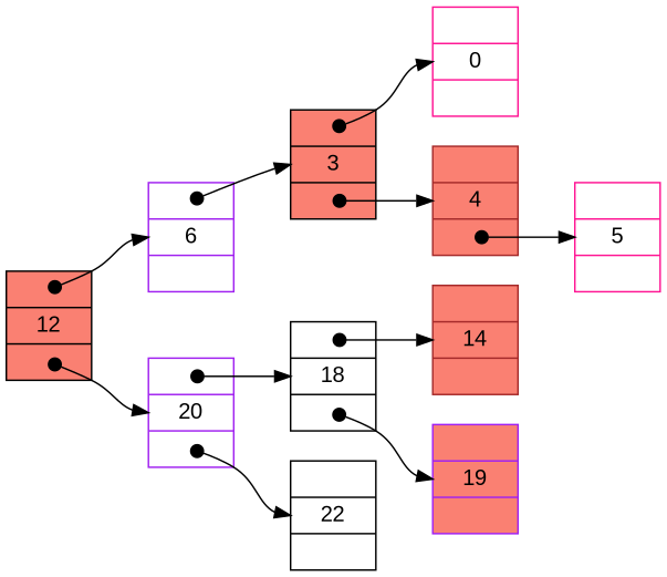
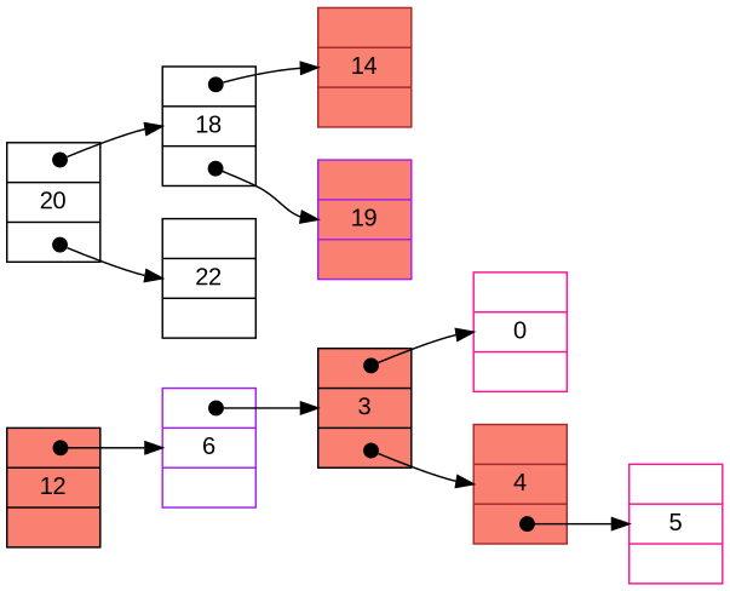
  digraph {
    fontname="Liberation Sans"
    rankdir=LR
    node [color=black fillcolor=white fontname="Liberation Sans" shape=record style=filled]
    edge [arrowtail=dot dir=both fontname="Liberation Sans" headport=value tailclip=false tailport="left:c"]
    n1 [fillcolor=salmon height=.1 label="<left> | <value> 12 | <right>"]
    n2 [color=purple height=.1 label="<left> | <value> 6 | <right>"]
-   n3 [color=purple height=.1 label="<left> | <value> 20 | <right>"]
+   n3 [height=.1 label="<left> | <value> 20 | <right>"]
    n4 [fillcolor=salmon height=.1 label="<left> | <value> 3 | <right>"]
    n5 [height=.1 label="<left> | <value> 18 | <right>"]
    n6 [height=.1 label="<left> | <value> 22 | <right>"]
    n7 [color=deeppink height=.1 label="<left> | <value> 0 | <right>"]
    n8 [color=brown fillcolor=salmon height=.1 label="<left> | <value> 4 | <right>"]
    n9 [color=deeppink height=.1 label="<left> | <value> 5 | <right>"]
    n10 [color=brown fillcolor=salmon height=.1 label="<left> | <value> 14 | <right>"]
    n11 [color=purple fillcolor=salmon height=.1 label="<left> | <value> 19 | <right>"]
    n1 -> n2
-   n1 -> n3 [tailport="right:c"]
    n2 -> n4
    n3 -> n5
    n3 -> n6 [tailport="right:c"]
    n4 -> n7
    n4 -> n8 [tailport="right:c"]
    n5 -> n10
    n5 -> n11 [tailport="right:c"]
    n8 -> n9 [tailport="right:c"]
  }
